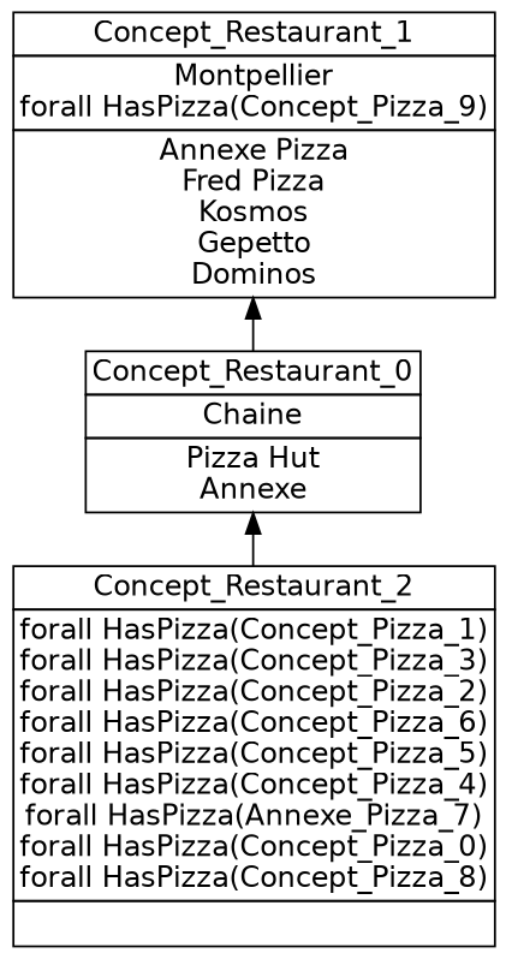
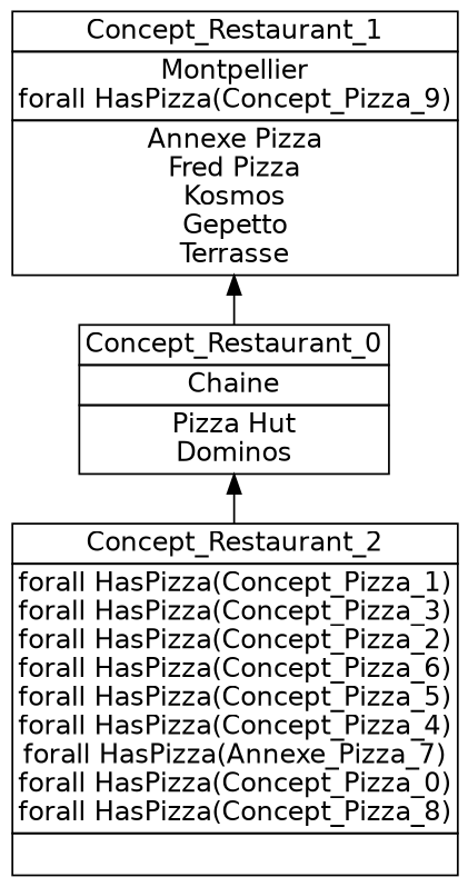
  digraph {
    nodesep=0.2
    rankdir=BT
    ranksep=0.3
    node [fontname="DejaVu Sans" margin="0.03,0.03" shape=none]
    edge [headport=p tailport=p]
    n1 [label=<<table border="0" cellborder="1" cellspacing="0" port="p"><tr><td>Concept_Restaurant_2</td></tr><tr><td>forall HasPizza(Concept_Pizza_1)<br/>forall HasPizza(Concept_Pizza_3)<br/>forall HasPizza(Concept_Pizza_2)<br/>forall HasPizza(Concept_Pizza_6)<br/>forall HasPizza(Concept_Pizza_5)<br/>forall HasPizza(Concept_Pizza_4)<br/>forall HasPizza(Annexe_Pizza_7)<br/>forall HasPizza(Concept_Pizza_0)<br/>forall HasPizza(Concept_Pizza_8)<br/></td></tr><tr><td><br/></td></tr></table>>]
-   n2 [label=<<table border="0" cellborder="1" cellspacing="0" port="p"><tr><td>Concept_Restaurant_0</td></tr><tr><td>Chaine<br/></td></tr><tr><td>Pizza Hut<br/>Annexe<br/></td></tr></table>>]
-   n3 [label=<<table border="0" cellborder="1" cellspacing="0" port="p"><tr><td>Concept_Restaurant_1</td></tr><tr><td>Montpellier<br/>forall HasPizza(Concept_Pizza_9)<br/></td></tr><tr><td>Annexe Pizza<br/>Fred Pizza<br/>Kosmos<br/>Gepetto<br/>Dominos<br/></td></tr></table>>]
+   n2 [label=<<table border="0" cellborder="1" cellspacing="0" port="p"><tr><td>Concept_Restaurant_0</td></tr><tr><td>Chaine<br/></td></tr><tr><td>Pizza Hut<br/>Dominos<br/></td></tr></table>>]
+   n3 [label=<<table border="0" cellborder="1" cellspacing="0" port="p"><tr><td>Concept_Restaurant_1</td></tr><tr><td>Montpellier<br/>forall HasPizza(Concept_Pizza_9)<br/></td></tr><tr><td>Annexe Pizza<br/>Fred Pizza<br/>Kosmos<br/>Gepetto<br/>Terrasse<br/></td></tr></table>>]
    n1 -> n2
    n2 -> n3
  }
